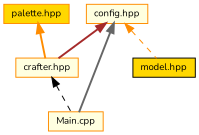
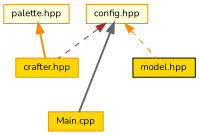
  digraph {
    fontname=Nunito
    node [color=darkorange fillcolor=lightyellow fontname=Nunito fontsize=10 shape=record style=filled]
    edge [color=darkorange dir=back fontname=Nunito fontsize=10 labelfontname=Helvetica labelfontsize=10 style=dashed]
    n1 [fontcolor=black height=0.2 label="config.hpp" width=0.4]
-   n2 [height=0.2 label="crafter.hpp" width=0.4]
-   n3 [height=0.2 label="Main.cpp" width=0.4]
+   n2 [fillcolor=gold height=0.2 label="crafter.hpp" width=0.4]
+   n3 [fillcolor=gold height=0.2 label="Main.cpp" width=0.4]
    n4 [color=black fillcolor=gold height=0.2 label="model.hpp" width=0.4]
-   n5 [fillcolor=gold height=0.2 label="palette.hpp" width=0.4]
-   n1 -> n2 [color=brown style=bold]
+   n5 [height=0.2 label="palette.hpp" width=0.4]
+   n1 -> n2 [color=brown]
    n1 -> n3 [color=gray40 style=bold]
    n1 -> n4
-   n2 -> n3 [color=black]
    n5 -> n2 [style=bold]
  }
